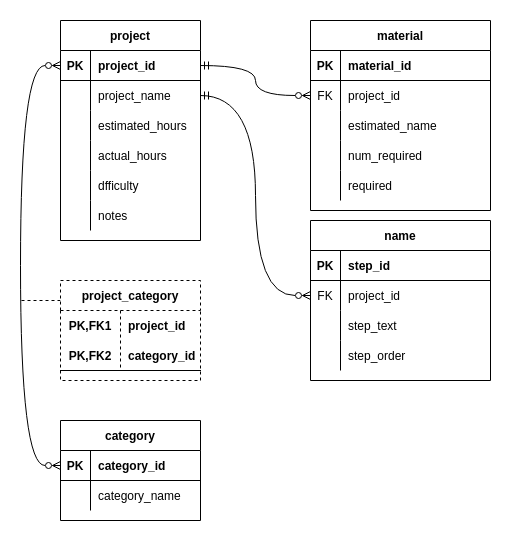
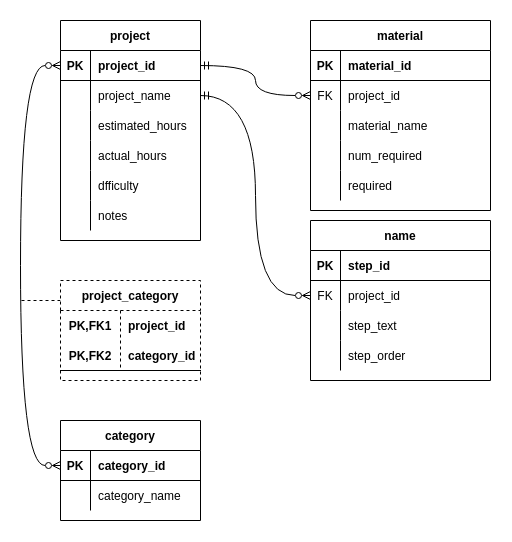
  <mxCell id="0" />
  <mxCell id="1" parent="0" />
  <mxCell id="2" value="project" style="shape=table;startSize=30;container=1;collapsible=1;childLayout=tableLayout;fixedRows=1;rowLines=0;fontStyle=1;align=center;resizeLast=1;" parent="1" vertex="1"><mxGeometry x="60" y="20" width="140" height="220" as="geometry" /></mxCell>
  <mxCell id="3" value="" style="shape=tableRow;horizontal=0;startSize=0;swimlaneHead=0;swimlaneBody=0;fillColor=none;collapsible=0;dropTarget=0;points=[[0,0.5],[1,0.5]];portConstraint=eastwest;top=0;left=0;right=0;bottom=1;" parent="2" vertex="1"><mxGeometry y="30" width="140" height="30" as="geometry" /></mxCell>
  <mxCell id="4" value="PK" style="shape=partialRectangle;connectable=0;fillColor=none;top=0;left=0;bottom=0;right=0;fontStyle=1;overflow=hidden;" parent="3" vertex="1"><mxGeometry width="30" height="30" as="geometry"><mxRectangle width="30" height="30" as="alternateBounds" /></mxGeometry></mxCell>
  <mxCell id="5" value="project_id" style="shape=partialRectangle;connectable=0;fillColor=none;top=0;left=0;bottom=0;right=0;align=left;spacingLeft=6;fontStyle=1;overflow=hidden;" parent="3" vertex="1"><mxGeometry x="30" width="110" height="30" as="geometry"><mxRectangle width="110" height="30" as="alternateBounds" /></mxGeometry></mxCell>
  <mxCell id="6" value="" style="shape=tableRow;horizontal=0;startSize=0;swimlaneHead=0;swimlaneBody=0;fillColor=none;collapsible=0;dropTarget=0;points=[[0,0.5],[1,0.5]];portConstraint=eastwest;top=0;left=0;right=0;bottom=0;" parent="2" vertex="1"><mxGeometry y="60" width="140" height="30" as="geometry" /></mxCell>
  <mxCell id="7" value="" style="shape=partialRectangle;connectable=0;fillColor=none;top=0;left=0;bottom=0;right=0;editable=1;overflow=hidden;" parent="6" vertex="1"><mxGeometry width="30" height="30" as="geometry"><mxRectangle width="30" height="30" as="alternateBounds" /></mxGeometry></mxCell>
  <mxCell id="8" value="project_name" style="shape=partialRectangle;connectable=0;fillColor=none;top=0;left=0;bottom=0;right=0;align=left;spacingLeft=6;overflow=hidden;" parent="6" vertex="1"><mxGeometry x="30" width="110" height="30" as="geometry"><mxRectangle width="110" height="30" as="alternateBounds" /></mxGeometry></mxCell>
  <mxCell id="9" value="" style="shape=tableRow;horizontal=0;startSize=0;swimlaneHead=0;swimlaneBody=0;fillColor=none;collapsible=0;dropTarget=0;points=[[0,0.5],[1,0.5]];portConstraint=eastwest;top=0;left=0;right=0;bottom=0;" parent="2" vertex="1"><mxGeometry y="90" width="140" height="30" as="geometry" /></mxCell>
  <mxCell id="10" value="" style="shape=partialRectangle;connectable=0;fillColor=none;top=0;left=0;bottom=0;right=0;editable=1;overflow=hidden;" parent="9" vertex="1"><mxGeometry width="30" height="30" as="geometry"><mxRectangle width="30" height="30" as="alternateBounds" /></mxGeometry></mxCell>
  <mxCell id="11" value="estimated_hours" style="shape=partialRectangle;connectable=0;fillColor=none;top=0;left=0;bottom=0;right=0;align=left;spacingLeft=6;overflow=hidden;" parent="9" vertex="1"><mxGeometry x="30" width="110" height="30" as="geometry"><mxRectangle width="110" height="30" as="alternateBounds" /></mxGeometry></mxCell>
  <mxCell id="12" value="" style="shape=tableRow;horizontal=0;startSize=0;swimlaneHead=0;swimlaneBody=0;fillColor=none;collapsible=0;dropTarget=0;points=[[0,0.5],[1,0.5]];portConstraint=eastwest;top=0;left=0;right=0;bottom=0;" parent="2" vertex="1"><mxGeometry y="120" width="140" height="30" as="geometry" /></mxCell>
  <mxCell id="13" value="" style="shape=partialRectangle;connectable=0;fillColor=none;top=0;left=0;bottom=0;right=0;editable=1;overflow=hidden;" parent="12" vertex="1"><mxGeometry width="30" height="30" as="geometry"><mxRectangle width="30" height="30" as="alternateBounds" /></mxGeometry></mxCell>
  <mxCell id="14" value="actual_hours" style="shape=partialRectangle;connectable=0;fillColor=none;top=0;left=0;bottom=0;right=0;align=left;spacingLeft=6;overflow=hidden;" parent="12" vertex="1"><mxGeometry x="30" width="110" height="30" as="geometry"><mxRectangle width="110" height="30" as="alternateBounds" /></mxGeometry></mxCell>
  <mxCell id="15" style="shape=tableRow;horizontal=0;startSize=0;swimlaneHead=0;swimlaneBody=0;fillColor=none;collapsible=0;dropTarget=0;points=[[0,0.5],[1,0.5]];portConstraint=eastwest;top=0;left=0;right=0;bottom=0;" parent="2" vertex="1"><mxGeometry y="150" width="140" height="30" as="geometry" /></mxCell>
  <mxCell id="16" style="shape=partialRectangle;connectable=0;fillColor=none;top=0;left=0;bottom=0;right=0;editable=1;overflow=hidden;" parent="15" vertex="1"><mxGeometry width="30" height="30" as="geometry"><mxRectangle width="30" height="30" as="alternateBounds" /></mxGeometry></mxCell>
  <mxCell id="17" value="dfficulty" style="shape=partialRectangle;connectable=0;fillColor=none;top=0;left=0;bottom=0;right=0;align=left;spacingLeft=6;overflow=hidden;" parent="15" vertex="1"><mxGeometry x="30" width="110" height="30" as="geometry"><mxRectangle width="110" height="30" as="alternateBounds" /></mxGeometry></mxCell>
  <mxCell id="18" style="shape=tableRow;horizontal=0;startSize=0;swimlaneHead=0;swimlaneBody=0;fillColor=none;collapsible=0;dropTarget=0;points=[[0,0.5],[1,0.5]];portConstraint=eastwest;top=0;left=0;right=0;bottom=0;" parent="2" vertex="1"><mxGeometry y="180" width="140" height="30" as="geometry" /></mxCell>
  <mxCell id="19" style="shape=partialRectangle;connectable=0;fillColor=none;top=0;left=0;bottom=0;right=0;editable=1;overflow=hidden;" parent="18" vertex="1"><mxGeometry width="30" height="30" as="geometry"><mxRectangle width="30" height="30" as="alternateBounds" /></mxGeometry></mxCell>
  <mxCell id="20" value="notes" style="shape=partialRectangle;connectable=0;fillColor=none;top=0;left=0;bottom=0;right=0;align=left;spacingLeft=6;overflow=hidden;" parent="18" vertex="1"><mxGeometry x="30" width="110" height="30" as="geometry"><mxRectangle width="110" height="30" as="alternateBounds" /></mxGeometry></mxCell>
  <mxCell id="21" style="edgeStyle=orthogonalEdgeStyle;rounded=0;orthogonalLoop=1;jettySize=auto;html=1;exitX=1;exitY=0.5;exitDx=0;exitDy=0;" parent="2" source="12" target="12" edge="1"><mxGeometry relative="1" as="geometry" /></mxCell>
  <mxCell id="22" value="material" style="shape=table;startSize=30;container=1;collapsible=1;childLayout=tableLayout;fixedRows=1;rowLines=0;fontStyle=1;align=center;resizeLast=1;" parent="1" vertex="1"><mxGeometry x="310" y="20" width="180" height="190" as="geometry" /></mxCell>
  <mxCell id="23" value="" style="shape=tableRow;horizontal=0;startSize=0;swimlaneHead=0;swimlaneBody=0;fillColor=none;collapsible=0;dropTarget=0;points=[[0,0.5],[1,0.5]];portConstraint=eastwest;top=0;left=0;right=0;bottom=1;" parent="22" vertex="1"><mxGeometry y="30" width="180" height="30" as="geometry" /></mxCell>
  <mxCell id="24" value="PK" style="shape=partialRectangle;connectable=0;fillColor=none;top=0;left=0;bottom=0;right=0;fontStyle=1;overflow=hidden;" parent="23" vertex="1"><mxGeometry width="30" height="30" as="geometry"><mxRectangle width="30" height="30" as="alternateBounds" /></mxGeometry></mxCell>
  <mxCell id="25" value="material_id" style="shape=partialRectangle;connectable=0;fillColor=none;top=0;left=0;bottom=0;right=0;align=left;spacingLeft=6;fontStyle=1;overflow=hidden;" parent="23" vertex="1"><mxGeometry x="30" width="150" height="30" as="geometry"><mxRectangle width="150" height="30" as="alternateBounds" /></mxGeometry></mxCell>
  <mxCell id="26" value="" style="shape=tableRow;horizontal=0;startSize=0;swimlaneHead=0;swimlaneBody=0;fillColor=none;collapsible=0;dropTarget=0;points=[[0,0.5],[1,0.5]];portConstraint=eastwest;top=0;left=0;right=0;bottom=0;" parent="22" vertex="1"><mxGeometry y="60" width="180" height="30" as="geometry" /></mxCell>
  <mxCell id="27" value="FK" style="shape=partialRectangle;connectable=0;fillColor=none;top=0;left=0;bottom=0;right=0;editable=1;overflow=hidden;" parent="26" vertex="1"><mxGeometry width="30" height="30" as="geometry"><mxRectangle width="30" height="30" as="alternateBounds" /></mxGeometry></mxCell>
  <mxCell id="28" value="project_id" style="shape=partialRectangle;connectable=0;fillColor=none;top=0;left=0;bottom=0;right=0;align=left;spacingLeft=6;overflow=hidden;" parent="26" vertex="1"><mxGeometry x="30" width="150" height="30" as="geometry"><mxRectangle width="150" height="30" as="alternateBounds" /></mxGeometry></mxCell>
  <mxCell id="29" value="" style="shape=tableRow;horizontal=0;startSize=0;swimlaneHead=0;swimlaneBody=0;fillColor=none;collapsible=0;dropTarget=0;points=[[0,0.5],[1,0.5]];portConstraint=eastwest;top=0;left=0;right=0;bottom=0;" parent="22" vertex="1"><mxGeometry y="90" width="180" height="30" as="geometry" /></mxCell>
  <mxCell id="30" value="" style="shape=partialRectangle;connectable=0;fillColor=none;top=0;left=0;bottom=0;right=0;editable=1;overflow=hidden;" parent="29" vertex="1"><mxGeometry width="30" height="30" as="geometry"><mxRectangle width="30" height="30" as="alternateBounds" /></mxGeometry></mxCell>
- <mxCell id="31" value="estimated_name" style="shape=partialRectangle;connectable=0;fillColor=none;top=0;left=0;bottom=0;right=0;align=left;spacingLeft=6;overflow=hidden;" parent="29" vertex="1"><mxGeometry x="30" width="150" height="30" as="geometry"><mxRectangle width="150" height="30" as="alternateBounds" /></mxGeometry></mxCell>
+ <mxCell id="31" value="material_name" style="shape=partialRectangle;connectable=0;fillColor=none;top=0;left=0;bottom=0;right=0;align=left;spacingLeft=6;overflow=hidden;" parent="29" vertex="1"><mxGeometry x="30" width="150" height="30" as="geometry"><mxRectangle width="150" height="30" as="alternateBounds" /></mxGeometry></mxCell>
  <mxCell id="32" value="" style="shape=tableRow;horizontal=0;startSize=0;swimlaneHead=0;swimlaneBody=0;fillColor=none;collapsible=0;dropTarget=0;points=[[0,0.5],[1,0.5]];portConstraint=eastwest;top=0;left=0;right=0;bottom=0;" parent="22" vertex="1"><mxGeometry y="120" width="180" height="30" as="geometry" /></mxCell>
  <mxCell id="33" value="" style="shape=partialRectangle;connectable=0;fillColor=none;top=0;left=0;bottom=0;right=0;editable=1;overflow=hidden;" parent="32" vertex="1"><mxGeometry width="30" height="30" as="geometry"><mxRectangle width="30" height="30" as="alternateBounds" /></mxGeometry></mxCell>
  <mxCell id="34" value="num_required" style="shape=partialRectangle;connectable=0;fillColor=none;top=0;left=0;bottom=0;right=0;align=left;spacingLeft=6;overflow=hidden;" parent="32" vertex="1"><mxGeometry x="30" width="150" height="30" as="geometry"><mxRectangle width="150" height="30" as="alternateBounds" /></mxGeometry></mxCell>
  <mxCell id="35" style="shape=tableRow;horizontal=0;startSize=0;swimlaneHead=0;swimlaneBody=0;fillColor=none;collapsible=0;dropTarget=0;points=[[0,0.5],[1,0.5]];portConstraint=eastwest;top=0;left=0;right=0;bottom=0;" parent="22" vertex="1"><mxGeometry y="150" width="180" height="30" as="geometry" /></mxCell>
  <mxCell id="36" style="shape=partialRectangle;connectable=0;fillColor=none;top=0;left=0;bottom=0;right=0;editable=1;overflow=hidden;" parent="35" vertex="1"><mxGeometry width="30" height="30" as="geometry"><mxRectangle width="30" height="30" as="alternateBounds" /></mxGeometry></mxCell>
  <mxCell id="37" value="required" style="shape=partialRectangle;connectable=0;fillColor=none;top=0;left=0;bottom=0;right=0;align=left;spacingLeft=6;overflow=hidden;" parent="35" vertex="1"><mxGeometry x="30" width="150" height="30" as="geometry"><mxRectangle width="150" height="30" as="alternateBounds" /></mxGeometry></mxCell>
  <mxCell id="38" value="name" style="shape=table;startSize=30;container=1;collapsible=1;childLayout=tableLayout;fixedRows=1;rowLines=0;fontStyle=1;align=center;resizeLast=1;" parent="1" vertex="1"><mxGeometry x="310" y="220" width="180" height="160" as="geometry" /></mxCell>
  <mxCell id="39" value="" style="shape=tableRow;horizontal=0;startSize=0;swimlaneHead=0;swimlaneBody=0;fillColor=none;collapsible=0;dropTarget=0;points=[[0,0.5],[1,0.5]];portConstraint=eastwest;top=0;left=0;right=0;bottom=1;" parent="38" vertex="1"><mxGeometry y="30" width="180" height="30" as="geometry" /></mxCell>
  <mxCell id="40" value="PK" style="shape=partialRectangle;connectable=0;fillColor=none;top=0;left=0;bottom=0;right=0;fontStyle=1;overflow=hidden;" parent="39" vertex="1"><mxGeometry width="30" height="30" as="geometry"><mxRectangle width="30" height="30" as="alternateBounds" /></mxGeometry></mxCell>
  <mxCell id="41" value="step_id" style="shape=partialRectangle;connectable=0;fillColor=none;top=0;left=0;bottom=0;right=0;align=left;spacingLeft=6;fontStyle=1;overflow=hidden;" parent="39" vertex="1"><mxGeometry x="30" width="150" height="30" as="geometry"><mxRectangle width="150" height="30" as="alternateBounds" /></mxGeometry></mxCell>
  <mxCell id="42" value="" style="shape=tableRow;horizontal=0;startSize=0;swimlaneHead=0;swimlaneBody=0;fillColor=none;collapsible=0;dropTarget=0;points=[[0,0.5],[1,0.5]];portConstraint=eastwest;top=0;left=0;right=0;bottom=0;" parent="38" vertex="1"><mxGeometry y="60" width="180" height="30" as="geometry" /></mxCell>
  <mxCell id="43" value="FK" style="shape=partialRectangle;connectable=0;fillColor=none;top=0;left=0;bottom=0;right=0;editable=1;overflow=hidden;" parent="42" vertex="1"><mxGeometry width="30" height="30" as="geometry"><mxRectangle width="30" height="30" as="alternateBounds" /></mxGeometry></mxCell>
  <mxCell id="44" value="project_id" style="shape=partialRectangle;connectable=0;fillColor=none;top=0;left=0;bottom=0;right=0;align=left;spacingLeft=6;overflow=hidden;" parent="42" vertex="1"><mxGeometry x="30" width="150" height="30" as="geometry"><mxRectangle width="150" height="30" as="alternateBounds" /></mxGeometry></mxCell>
  <mxCell id="45" value="" style="shape=tableRow;horizontal=0;startSize=0;swimlaneHead=0;swimlaneBody=0;fillColor=none;collapsible=0;dropTarget=0;points=[[0,0.5],[1,0.5]];portConstraint=eastwest;top=0;left=0;right=0;bottom=0;" parent="38" vertex="1"><mxGeometry y="90" width="180" height="30" as="geometry" /></mxCell>
  <mxCell id="46" value="" style="shape=partialRectangle;connectable=0;fillColor=none;top=0;left=0;bottom=0;right=0;editable=1;overflow=hidden;" parent="45" vertex="1"><mxGeometry width="30" height="30" as="geometry"><mxRectangle width="30" height="30" as="alternateBounds" /></mxGeometry></mxCell>
  <mxCell id="47" value="step_text" style="shape=partialRectangle;connectable=0;fillColor=none;top=0;left=0;bottom=0;right=0;align=left;spacingLeft=6;overflow=hidden;" parent="45" vertex="1"><mxGeometry x="30" width="150" height="30" as="geometry"><mxRectangle width="150" height="30" as="alternateBounds" /></mxGeometry></mxCell>
  <mxCell id="48" value="" style="shape=tableRow;horizontal=0;startSize=0;swimlaneHead=0;swimlaneBody=0;fillColor=none;collapsible=0;dropTarget=0;points=[[0,0.5],[1,0.5]];portConstraint=eastwest;top=0;left=0;right=0;bottom=0;" parent="38" vertex="1"><mxGeometry y="120" width="180" height="30" as="geometry" /></mxCell>
  <mxCell id="49" value="" style="shape=partialRectangle;connectable=0;fillColor=none;top=0;left=0;bottom=0;right=0;editable=1;overflow=hidden;" parent="48" vertex="1"><mxGeometry width="30" height="30" as="geometry"><mxRectangle width="30" height="30" as="alternateBounds" /></mxGeometry></mxCell>
  <mxCell id="50" value="step_order" style="shape=partialRectangle;connectable=0;fillColor=none;top=0;left=0;bottom=0;right=0;align=left;spacingLeft=6;overflow=hidden;" parent="48" vertex="1"><mxGeometry x="30" width="150" height="30" as="geometry"><mxRectangle width="150" height="30" as="alternateBounds" /></mxGeometry></mxCell>
  <mxCell id="51" value="category" style="shape=table;startSize=30;container=1;collapsible=1;childLayout=tableLayout;fixedRows=1;rowLines=0;fontStyle=1;align=center;resizeLast=1;" parent="1" vertex="1"><mxGeometry x="60" y="420" width="140" height="100" as="geometry" /></mxCell>
  <mxCell id="52" value="" style="shape=tableRow;horizontal=0;startSize=0;swimlaneHead=0;swimlaneBody=0;fillColor=none;collapsible=0;dropTarget=0;points=[[0,0.5],[1,0.5]];portConstraint=eastwest;top=0;left=0;right=0;bottom=1;" parent="51" vertex="1"><mxGeometry y="30" width="140" height="30" as="geometry" /></mxCell>
  <mxCell id="53" value="PK" style="shape=partialRectangle;connectable=0;fillColor=none;top=0;left=0;bottom=0;right=0;fontStyle=1;overflow=hidden;" parent="52" vertex="1"><mxGeometry width="30" height="30" as="geometry"><mxRectangle width="30" height="30" as="alternateBounds" /></mxGeometry></mxCell>
  <mxCell id="54" value="category_id" style="shape=partialRectangle;connectable=0;fillColor=none;top=0;left=0;bottom=0;right=0;align=left;spacingLeft=6;fontStyle=1;overflow=hidden;" parent="52" vertex="1"><mxGeometry x="30" width="110" height="30" as="geometry"><mxRectangle width="110" height="30" as="alternateBounds" /></mxGeometry></mxCell>
  <mxCell id="55" value="" style="shape=tableRow;horizontal=0;startSize=0;swimlaneHead=0;swimlaneBody=0;fillColor=none;collapsible=0;dropTarget=0;points=[[0,0.5],[1,0.5]];portConstraint=eastwest;top=0;left=0;right=0;bottom=0;" parent="51" vertex="1"><mxGeometry y="60" width="140" height="30" as="geometry" /></mxCell>
  <mxCell id="56" value="" style="shape=partialRectangle;connectable=0;fillColor=none;top=0;left=0;bottom=0;right=0;editable=1;overflow=hidden;" parent="55" vertex="1"><mxGeometry width="30" height="30" as="geometry"><mxRectangle width="30" height="30" as="alternateBounds" /></mxGeometry></mxCell>
  <mxCell id="57" value="category_name" style="shape=partialRectangle;connectable=0;fillColor=none;top=0;left=0;bottom=0;right=0;align=left;spacingLeft=6;overflow=hidden;" parent="55" vertex="1"><mxGeometry x="30" width="110" height="30" as="geometry"><mxRectangle width="110" height="30" as="alternateBounds" /></mxGeometry></mxCell>
  <mxCell id="58" style="edgeStyle=orthogonalEdgeStyle;curved=1;rounded=0;orthogonalLoop=1;jettySize=auto;html=1;startArrow=none;startFill=0;endArrow=none;endFill=0;dashed=1;" edge="1" parent="1" source="59"><mxGeometry relative="1" as="geometry"><mxPoint x="20" y="300" as="targetPoint" /><Array as="points"><mxPoint x="40" y="300" /><mxPoint x="40" y="300" /></Array></mxGeometry></mxCell>
  <mxCell id="59" value="project_category" style="shape=table;startSize=30;container=1;collapsible=1;childLayout=tableLayout;fixedRows=1;rowLines=0;fontStyle=1;align=center;resizeLast=1;dashed=1;" parent="1" vertex="1"><mxGeometry x="60" y="280" width="140" height="100" as="geometry"><mxRectangle x="80" y="430" width="140" height="30" as="alternateBounds" /></mxGeometry></mxCell>
  <mxCell id="60" value="" style="shape=tableRow;horizontal=0;startSize=0;swimlaneHead=0;swimlaneBody=0;fillColor=none;collapsible=0;dropTarget=0;points=[[0,0.5],[1,0.5]];portConstraint=eastwest;top=0;left=0;right=0;bottom=0;" parent="59" vertex="1"><mxGeometry y="30" width="140" height="30" as="geometry" /></mxCell>
  <mxCell id="61" value="PK,FK1" style="shape=partialRectangle;connectable=0;fillColor=none;top=0;left=0;bottom=0;right=0;fontStyle=1;overflow=hidden;" parent="60" vertex="1"><mxGeometry width="60" height="30" as="geometry"><mxRectangle width="60" height="30" as="alternateBounds" /></mxGeometry></mxCell>
  <mxCell id="62" value="project_id" style="shape=partialRectangle;connectable=0;fillColor=none;top=0;left=0;bottom=0;right=0;align=left;spacingLeft=6;fontStyle=1;overflow=hidden;" parent="60" vertex="1"><mxGeometry x="60" width="80" height="30" as="geometry"><mxRectangle width="80" height="30" as="alternateBounds" /></mxGeometry></mxCell>
  <mxCell id="63" value="" style="shape=tableRow;horizontal=0;startSize=0;swimlaneHead=0;swimlaneBody=0;fillColor=none;collapsible=0;dropTarget=0;points=[[0,0.5],[1,0.5]];portConstraint=eastwest;top=0;left=0;right=0;bottom=1;" parent="59" vertex="1"><mxGeometry y="60" width="140" height="30" as="geometry" /></mxCell>
  <mxCell id="64" value="PK,FK2" style="shape=partialRectangle;connectable=0;fillColor=none;top=0;left=0;bottom=0;right=0;fontStyle=1;overflow=hidden;" parent="63" vertex="1"><mxGeometry width="60" height="30" as="geometry"><mxRectangle width="60" height="30" as="alternateBounds" /></mxGeometry></mxCell>
  <mxCell id="65" value="category_id" style="shape=partialRectangle;connectable=0;fillColor=none;top=0;left=0;bottom=0;right=0;align=left;spacingLeft=6;fontStyle=1;overflow=hidden;" parent="63" vertex="1"><mxGeometry x="60" width="80" height="30" as="geometry"><mxRectangle width="80" height="30" as="alternateBounds" /></mxGeometry></mxCell>
  <mxCell id="66" style="edgeStyle=orthogonalEdgeStyle;rounded=0;orthogonalLoop=1;jettySize=auto;html=1;entryX=0;entryY=0.5;entryDx=0;entryDy=0;curved=1;startArrow=ERmandOne;startFill=0;endArrow=ERzeroToMany;endFill=0;exitX=1;exitY=0.5;exitDx=0;exitDy=0;" edge="1" parent="1" source="6" target="42"><mxGeometry relative="1" as="geometry" /></mxCell>
  <mxCell id="67" style="edgeStyle=orthogonalEdgeStyle;curved=1;rounded=0;orthogonalLoop=1;jettySize=auto;html=1;entryX=0;entryY=0.5;entryDx=0;entryDy=0;startArrow=ERmandOne;startFill=0;endArrow=ERzeroToMany;endFill=0;" edge="1" parent="1" source="3" target="26"><mxGeometry relative="1" as="geometry" /></mxCell>
  <mxCell id="68" style="edgeStyle=orthogonalEdgeStyle;curved=1;rounded=0;orthogonalLoop=1;jettySize=auto;html=1;entryX=0;entryY=0.5;entryDx=0;entryDy=0;startArrow=ERzeroToMany;startFill=0;endArrow=ERzeroToMany;endFill=0;" edge="1" parent="1" source="3" target="52"><mxGeometry relative="1" as="geometry"><Array as="points"><mxPoint x="20" y="65" /><mxPoint x="20" y="465" /></Array></mxGeometry></mxCell>
